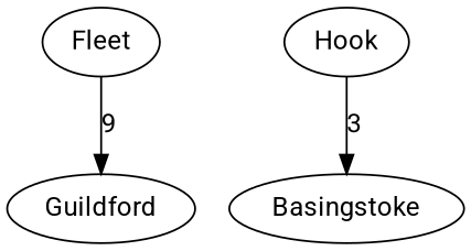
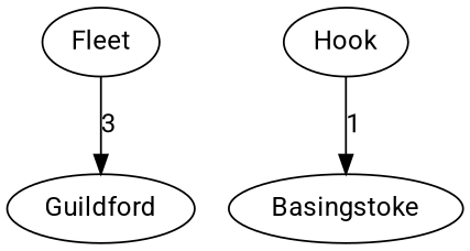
  strict digraph {
    fontname=Roboto
    node [fontname=Roboto]
    edge [fontname=Roboto]
    Fleet
    Guildford
    Hook
    Basingstoke
-   Fleet -> Guildford [label=9 length=3]
-   Hook -> Basingstoke [label=3 length=1]
+   Fleet -> Guildford [label=3 length=3]
+   Hook -> Basingstoke [label=1 length=1]
  }
